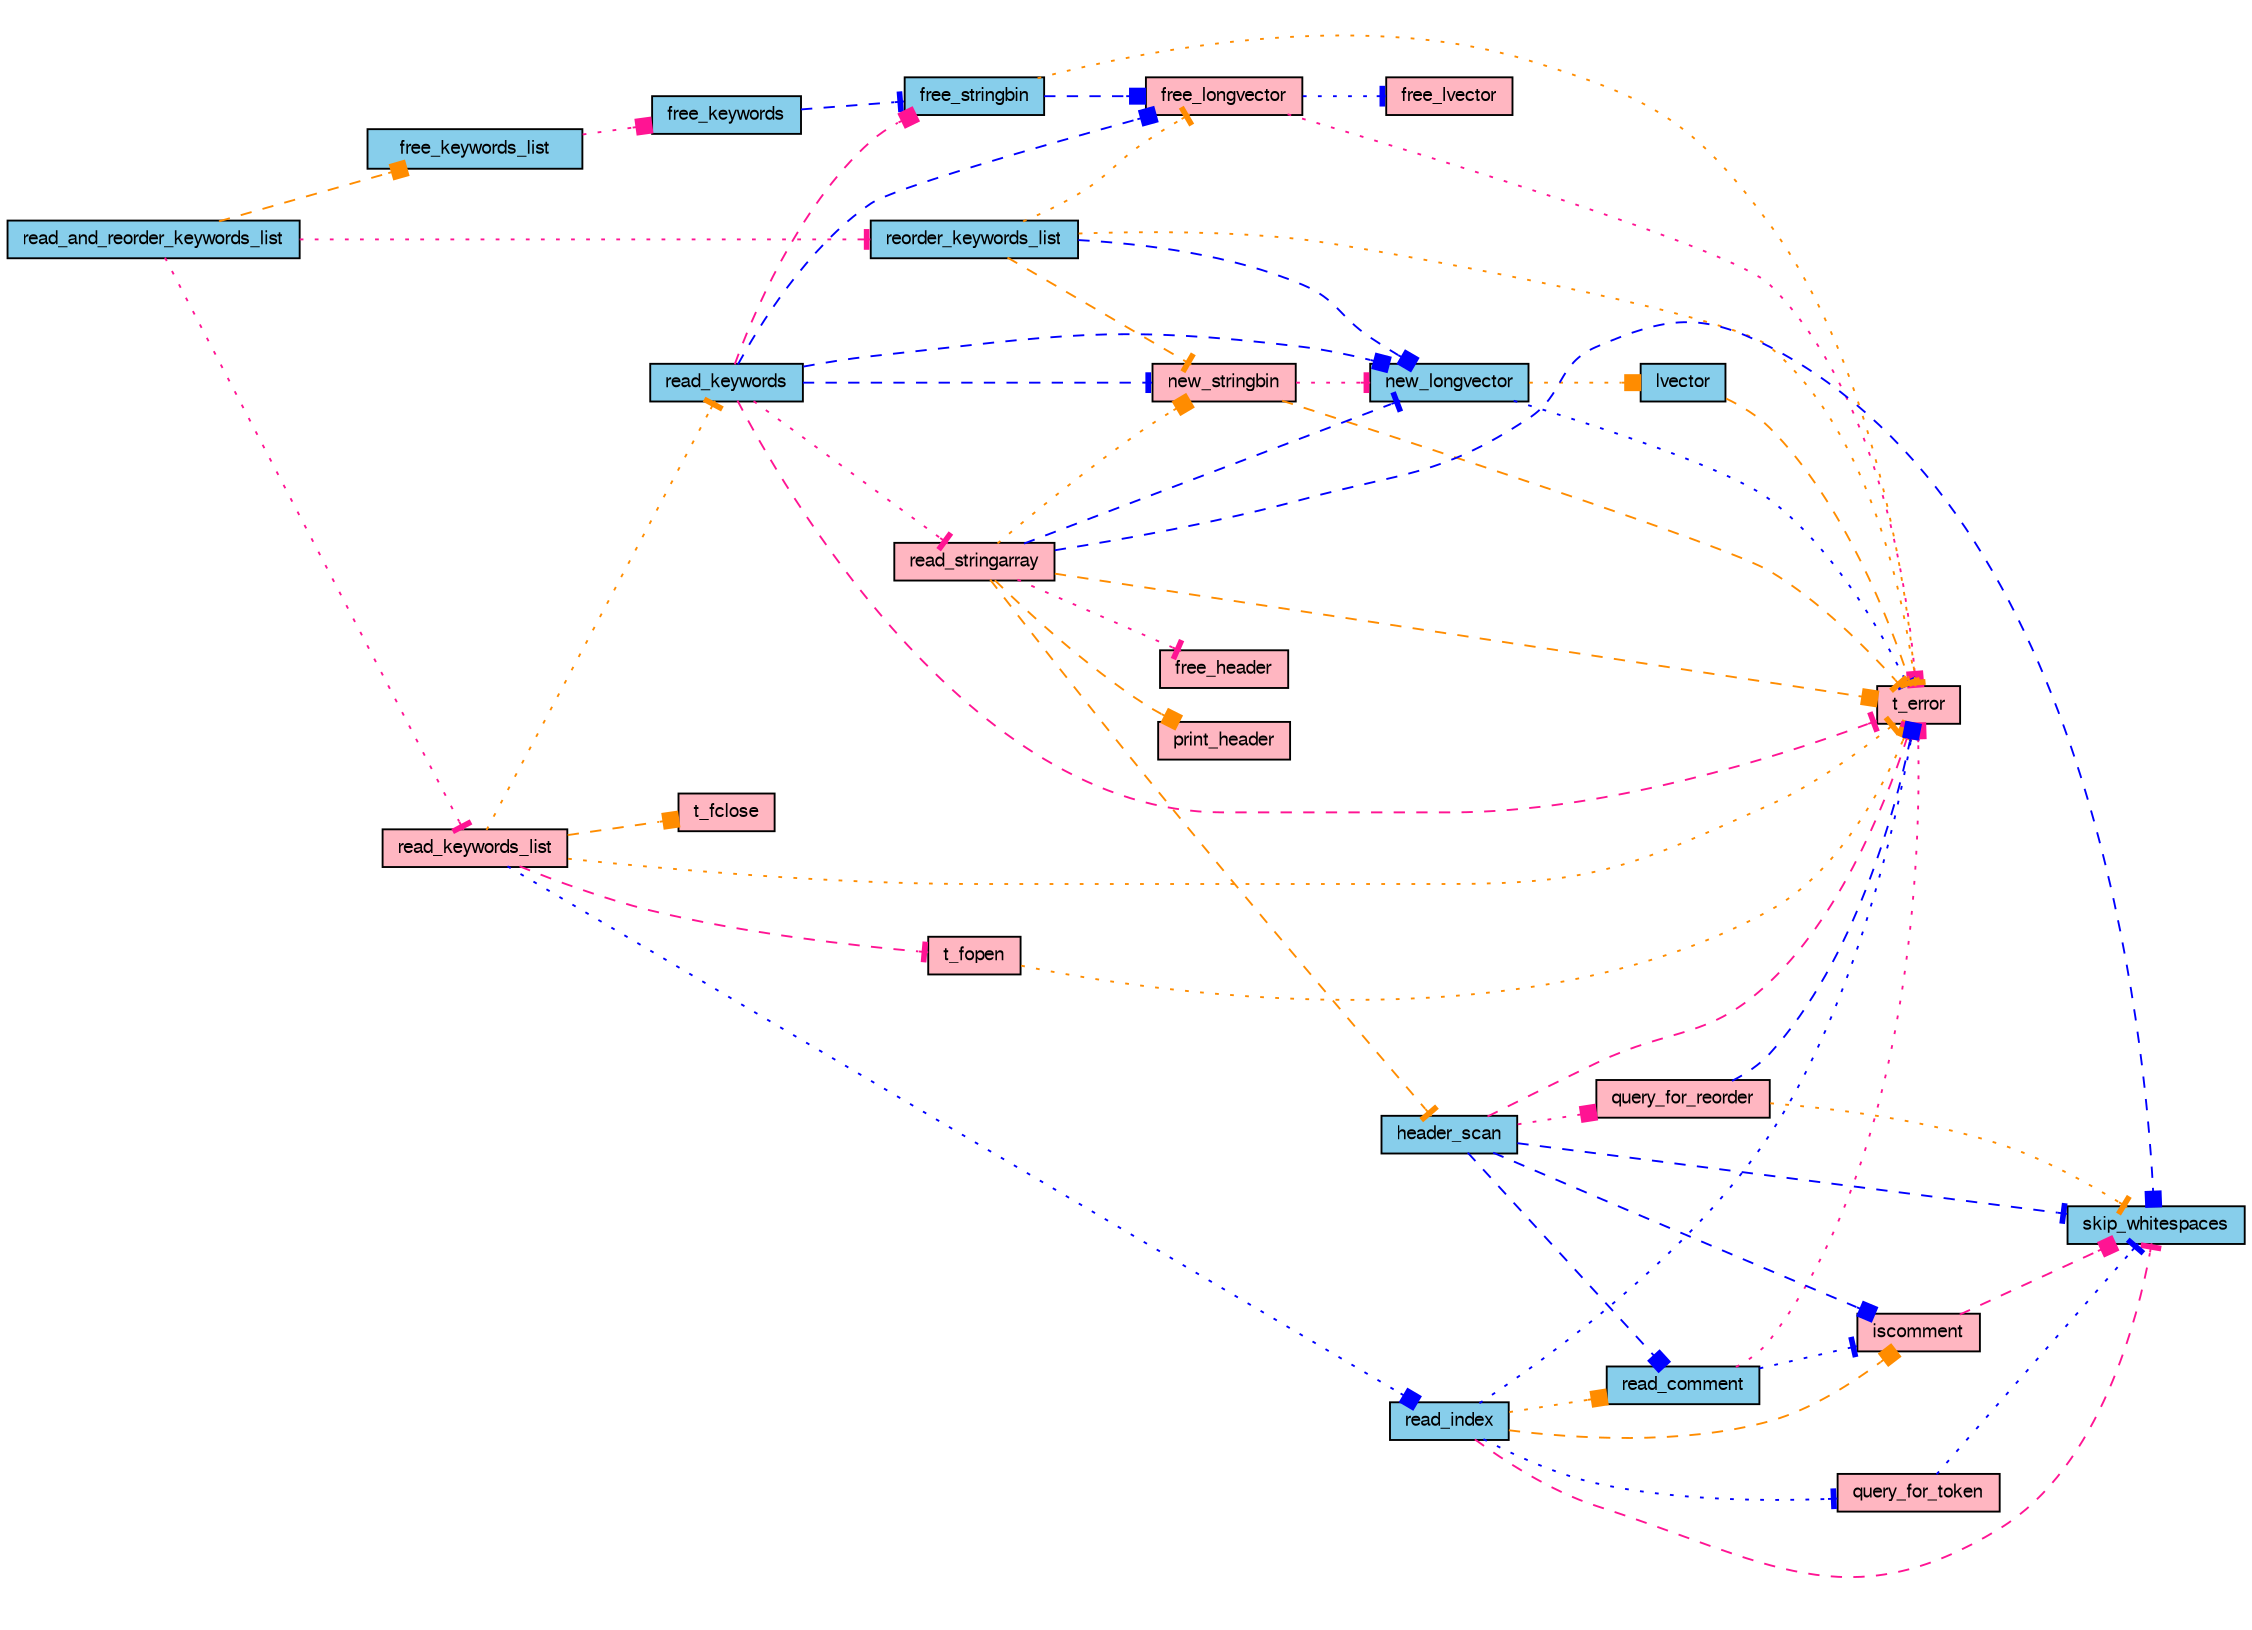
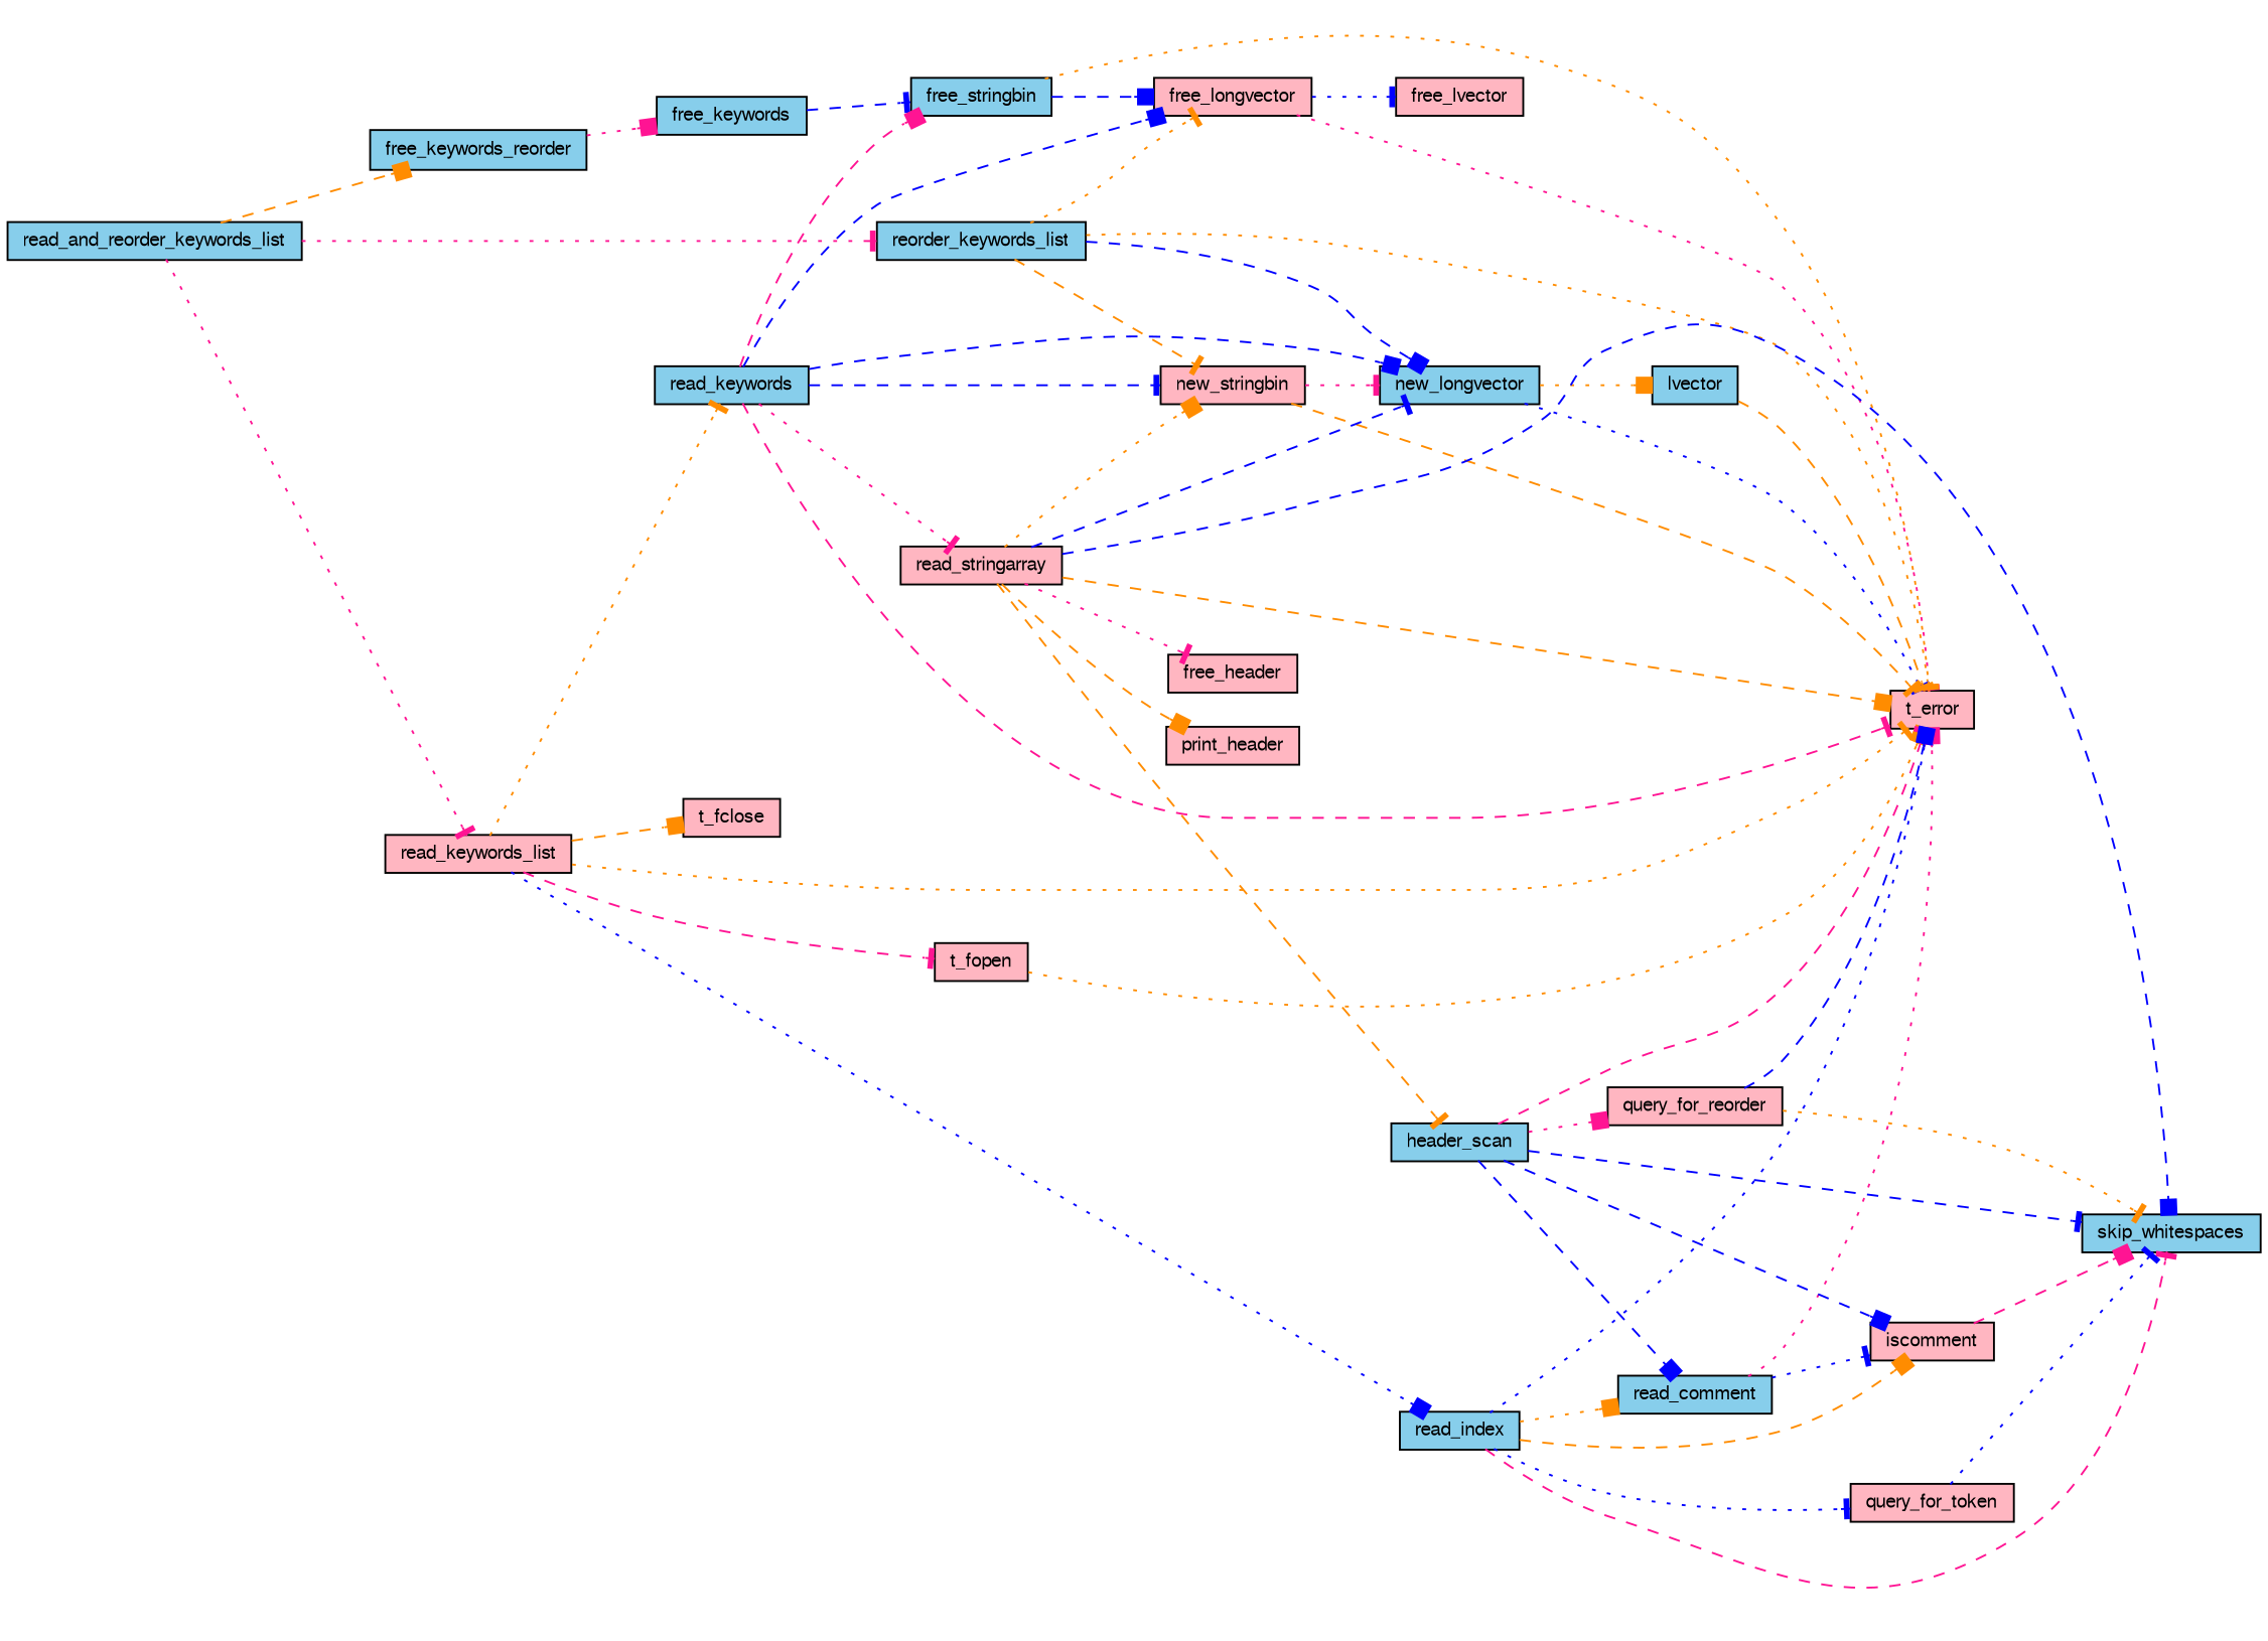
  digraph {
    rankdir=LR
    node [color=black fillcolor=lightpink fontname=FreeSans fontsize=10 shape=record style=filled]
    edge [arrowhead=tee color=darkorange fontname=FreeSans fontsize=10 labelfontname=FreeSans labelfontsize=10 style=dashed]
    n1 [fillcolor=skyblue fontcolor=black height=0.2 label=read_and_reorder_keywords_list width=0.4]
-   n2 [fillcolor=skyblue height=0.2 label=free_keywords_list width=0.4]
+   n2 [fillcolor=skyblue height=0.2 label=free_keywords_reorder width=0.4]
    n3 [height=0.2 label=read_keywords_list width=0.4]
    n4 [fillcolor=skyblue height=0.2 label=reorder_keywords_list width=0.4]
    n5 [fillcolor=skyblue height=0.2 label=free_keywords width=0.4]
    n6 [height=0.2 label=t_error width=0.4]
    n7 [height=0.2 label=t_fopen width=0.4]
    n8 [fillcolor=skyblue height=0.2 label=read_index width=0.4]
    n9 [fillcolor=skyblue height=0.2 label=read_keywords width=0.4]
    n10 [height=0.2 label=t_fclose width=0.4]
    n11 [height=0.2 label=free_longvector width=0.4]
    n12 [fillcolor=skyblue height=0.2 label=new_longvector width=0.4]
    n13 [height=0.2 label=new_stringbin width=0.4]
    n14 [fillcolor=skyblue height=0.2 label=free_stringbin width=0.4]
    n15 [height=0.2 label=free_lvector width=0.4]
    n16 [height=0.2 label=iscomment width=0.4]
    n17 [fillcolor=skyblue height=0.2 label=skip_whitespaces width=0.4]
    n18 [height=0.2 label=query_for_token width=0.4]
    n19 [fillcolor=skyblue height=0.2 label=read_comment width=0.4]
    n20 [height=0.2 label=read_stringarray width=0.4]
    n21 [height=0.2 label=free_header width=0.4]
    n22 [fillcolor=skyblue height=0.2 label=header_scan width=0.4]
    n23 [height=0.2 label=print_header width=0.4]
    n24 [fillcolor=skyblue height=0.2 label=lvector width=0.4]
    n25 [height=0.2 label=query_for_reorder width=0.4]
    n1 -> n2 [arrowhead=box]
    n1 -> n3 [color=deeppink style=dotted]
    n1 -> n4 [color=deeppink style=dotted]
    n2 -> n5 [arrowhead=box color=deeppink style=dotted]
    n3 -> n6 [style=dotted]
    n3 -> n7 [color=deeppink]
    n3 -> n8 [arrowhead=box color=blue style=dotted]
    n3 -> n9 [style=dotted]
    n3 -> n10 [arrowhead=box]
    n4 -> n6 [style=dotted]
    n4 -> n11 [style=dotted]
    n4 -> n12 [arrowhead=box color=blue]
    n4 -> n13
    n5 -> n14 [color=blue]
    n7 -> n6 [arrowhead=box style=dotted]
    n8 -> n6 [arrowhead=box color=blue style=dotted]
    n8 -> n16 [arrowhead=box]
    n8 -> n17 [color=deeppink]
    n8 -> n18 [color=blue style=dotted]
    n8 -> n19 [arrowhead=box style=dotted]
    n9 -> n6 [color=deeppink]
    n9 -> n11 [arrowhead=box color=blue]
    n9 -> n12 [arrowhead=box color=blue]
    n9 -> n13 [color=blue]
    n9 -> n14 [arrowhead=box color=deeppink]
    n9 -> n20 [color=deeppink style=dotted]
-   n11 -> n6 [arrowhead=box color=deeppink style=dotted]
+   n11 -> n6 [color=deeppink style=dotted]
    n11 -> n15 [color=blue style=dotted]
    n12 -> n6 [color=blue style=dotted]
    n12 -> n24 [arrowhead=box style=dotted]
    n13 -> n6
    n13 -> n12 [color=deeppink style=dotted]
    n14 -> n6 [style=dotted]
    n14 -> n11 [arrowhead=box color=blue]
    n16 -> n17 [arrowhead=box color=deeppink]
    n18 -> n17 [color=blue style=dotted]
    n19 -> n6 [arrowhead=box color=deeppink style=dotted]
    n19 -> n16 [color=blue style=dotted]
    n20 -> n6 [arrowhead=box]
    n20 -> n12 [color=blue]
    n20 -> n13 [arrowhead=box style=dotted]
    n20 -> n17 [arrowhead=box color=blue]
    n20 -> n21 [color=deeppink style=dotted]
    n20 -> n22
    n20 -> n23 [arrowhead=box]
    n22 -> n6 [color=deeppink]
    n22 -> n16 [arrowhead=box color=blue]
    n22 -> n17 [color=blue]
    n22 -> n19 [arrowhead=box color=blue]
    n22 -> n25 [arrowhead=box color=deeppink style=dotted]
    n24 -> n6
    n25 -> n6 [arrowhead=box color=blue]
    n25 -> n17 [style=dotted]
  }
